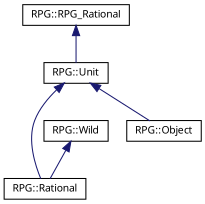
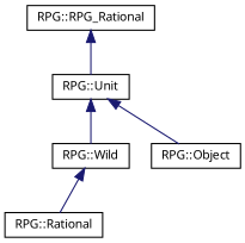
  digraph {
    fontname="Noto Sans"
    node [color=black fillcolor=white fontname="Noto Sans" fontsize=10 shape=record style=filled]
    edge [color=midnightblue dir=back fontname="Noto Sans" fontsize=10 labelfontname=Helvetica labelfontsize=10 style=solid]
    n1 [height=0.2 label="RPG::Rational" width=0.4]
    n2 [height=0.2 label="RPG::Wild" width=0.4]
    n3 [height=0.2 label="RPG::Unit" width=0.4]
    n4 [height=0.2 label="RPG::Object" width=0.4]
    n5 [height=0.2 label="RPG::RPG_Rational" width=0.4]
    n2 -> n1
-   n3 -> n1
+   n3 -> n2
    n3 -> n4
    n5 -> n3
  }
